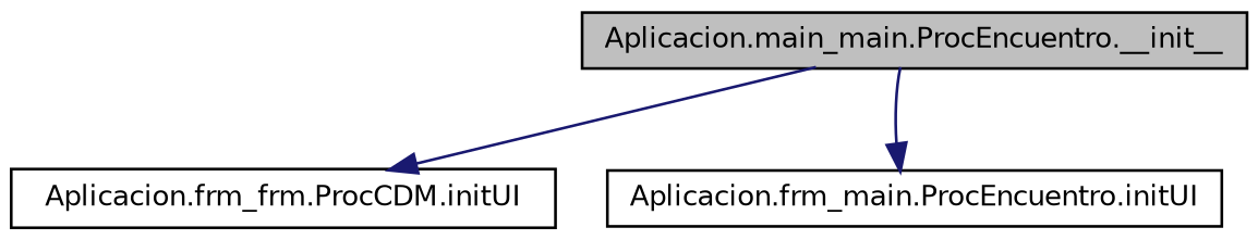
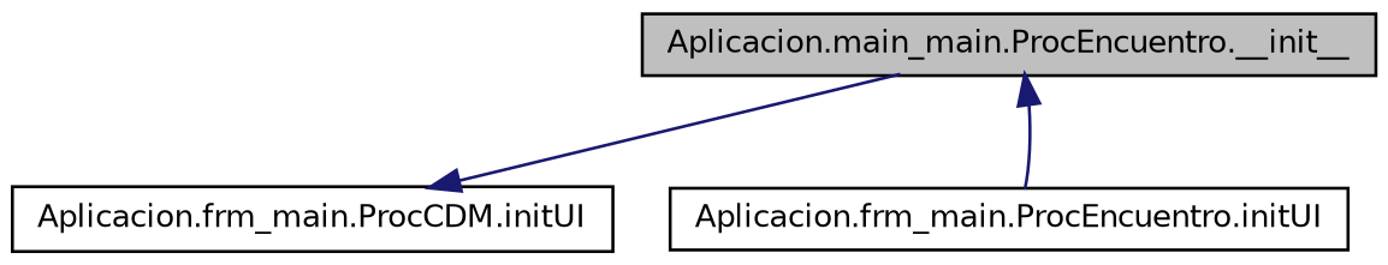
  digraph {
    rankdir=TB
    node [color=black fillcolor=white fontname=Helvetica fontsize=10 shape=record style=filled]
    edge [color=midnightblue fontname=Helvetica fontsize=10 labelfontname=Helvetica labelfontsize=10 style=solid]
    n1 [fillcolor=grey75 fontcolor=black height=0.2 label="Aplicacion.main_main.ProcEncuentro.__init__" width=0.4]
-   n2 [height=0.2 label="Aplicacion.frm_frm.ProcCDM.initUI" width=0.4]
+   n2 [height=0.2 label="Aplicacion.frm_main.ProcCDM.initUI" width=0.4]
    n3 [height=0.2 label="Aplicacion.frm_main.ProcEncuentro.initUI" width=0.4]
    n1 -> n2
-   n1 -> n3
+   n3 -> n1
  }
